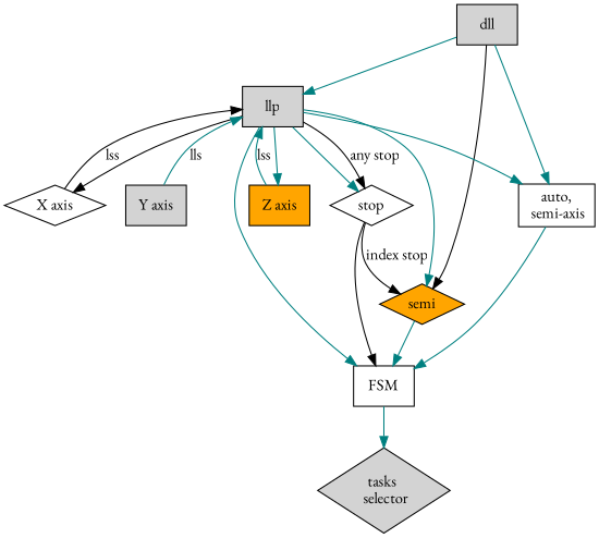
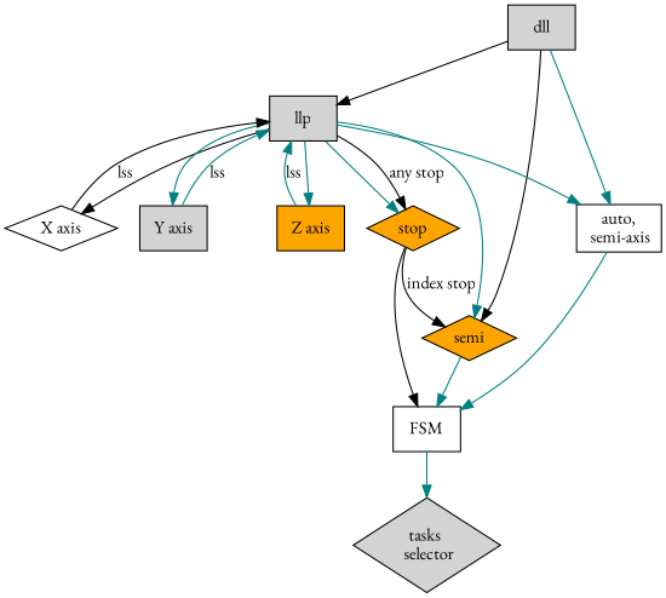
  digraph {
    fontcolor=black
    fontname="EB Garamond"
    fontsize=14
    node [fillcolor=lightgrey fontcolor=black fontname="EB Garamond" fontsize=14 shape=box style="solid,filled"]
    edge [color=teal fontcolor=black fontname="EB Garamond" fontsize=14 style=solid]
    n1 [label="tasks \n selector" shape=diamond]
    n2 [fillcolor=white label=FSM]
    n3 [fillcolor=white label="auto,\n semi-axis"]
    n4 [label=dll labrl=dll]
    n5 [label=llp]
    n6 [fillcolor=orange label=semi shape=diamond]
-   n7 [fillcolor=white label=stop shape=diamond]
+   n7 [fillcolor=orange label=stop shape=diamond]
    n8 [fillcolor=white label="X axis" shape=diamond]
    n9 [label="Y axis"]
    n10 [bel=Yaxis fillcolor=orange label="Z axis"]
    n2 -> n1
    n3 -> n2
    n4 -> n3
-   n4 -> n5
+   n4 -> n5 [color=black]
    n4 -> n6 [color=black]
    n5 -> n3
    n5 -> n6
    n5 -> n7 [color=black label="any stop"]
    n5 -> n7
    n5 -> n8 [color=black]
-   n5 -> n2
+   n5 -> n9
    n5 -> n10
    n6 -> n2
    n7 -> n2 [color=black]
    n7 -> n6 [color=black label="index stop"]
    n8 -> n5 [color=black label=lss]
-   n9 -> n5 [label=lls]
+   n9 -> n5 [label=lss]
    n10 -> n5 [label=lss]
  }
